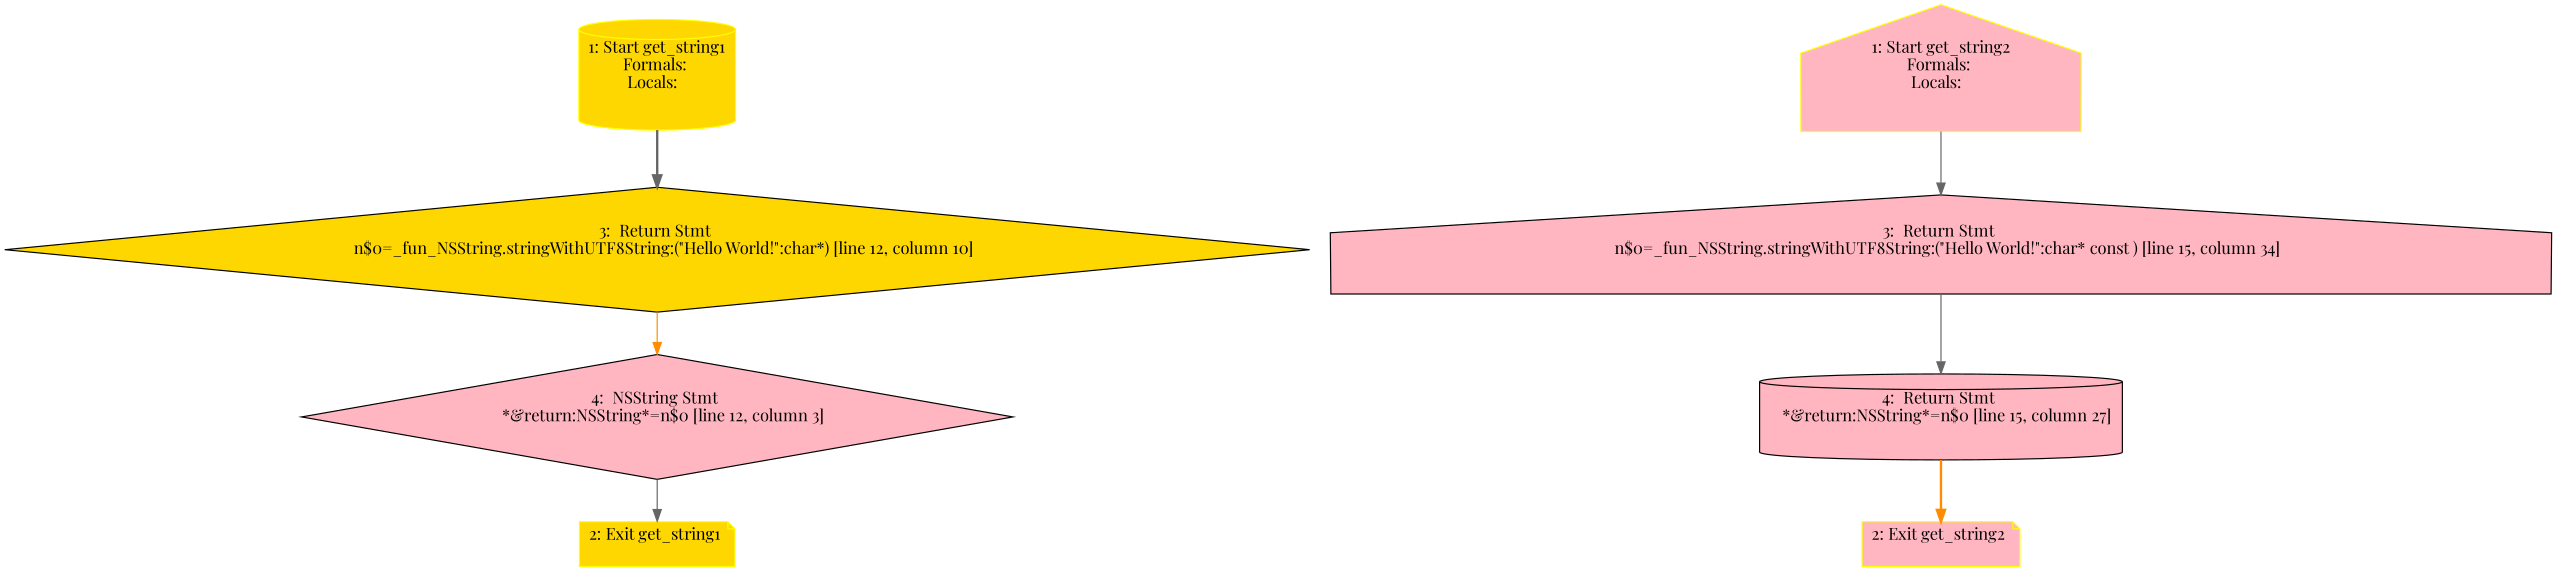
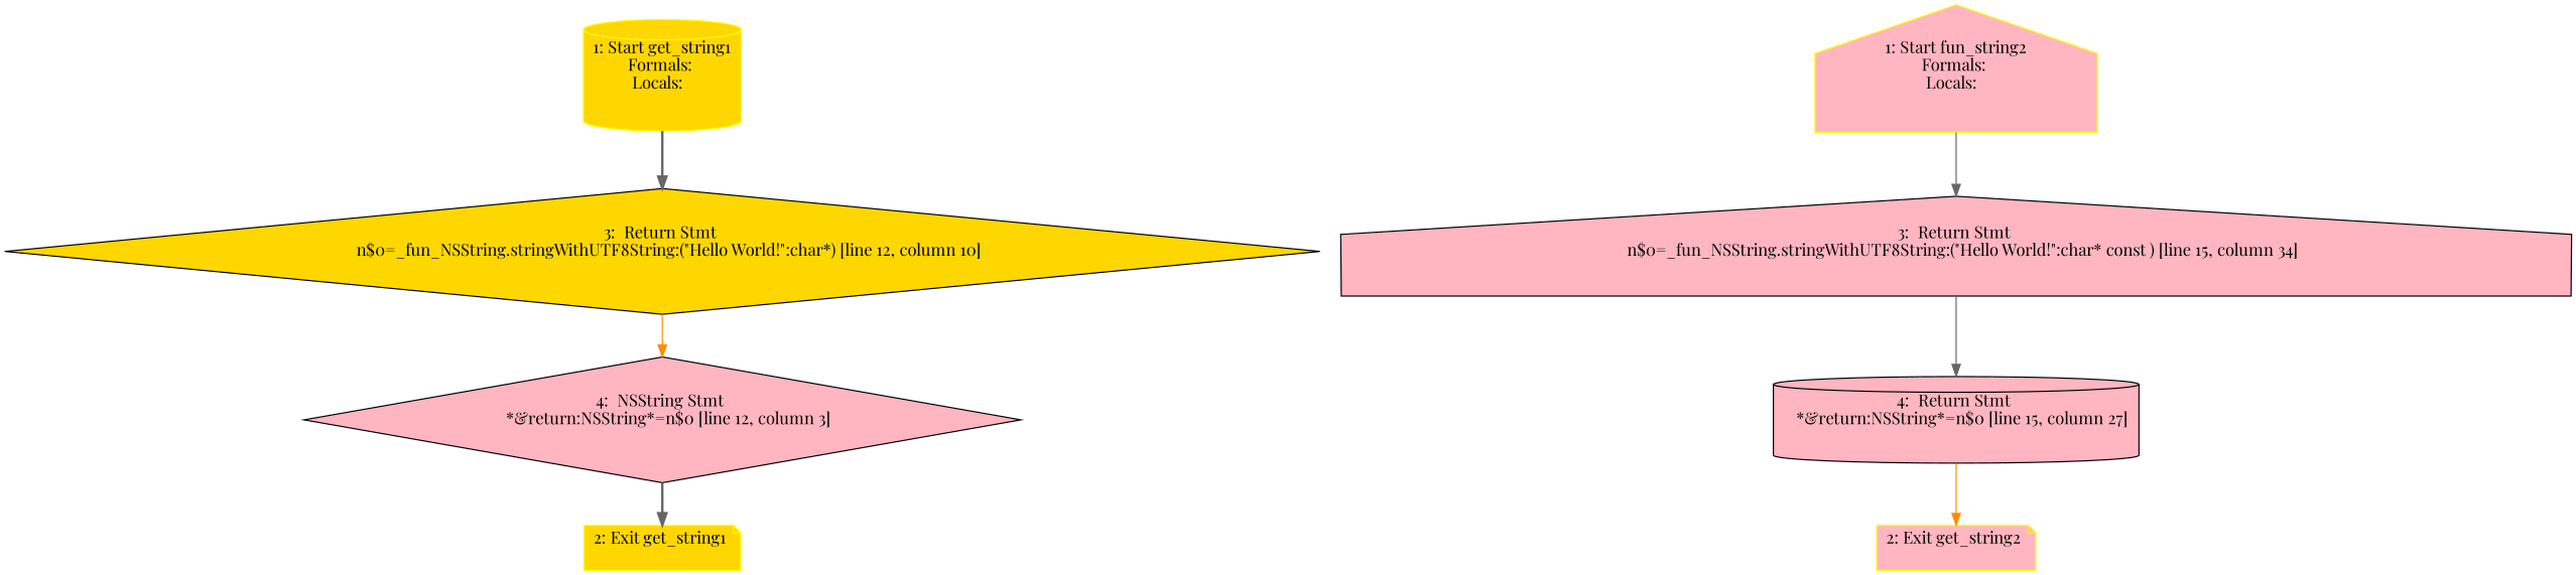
  digraph {
    fontname="Playfair Display"
    node [fillcolor=lightpink fontname="Playfair Display" shape=cylinder style=filled]
    edge [color=gray40 fontname="Playfair Display" style=solid]
    n1 [color=yellow fillcolor=gold label="1: Start get_string1\nFormals: \nLocals:  \n  "]
    n2 [fillcolor=gold label="3:  Return Stmt \n   n$0=_fun_NSString.stringWithUTF8String:(\"Hello World!\":char*) [line 12, column 10]\n " shape=diamond]
    n3 [label="4:  NSString Stmt \n   *&return:NSString*=n$0 [line 12, column 3]\n " shape=diamond]
    n4 [color=yellow fillcolor=gold label="2: Exit get_string1 \n  " shape=note]
-   n5 [color=yellow label="1: Start get_string2\nFormals: \nLocals:  \n  " shape=house]
+   n5 [color=yellow label="1: Start fun_string2\nFormals: \nLocals:  \n  " shape=house]
    n6 [label="3:  Return Stmt \n   n$0=_fun_NSString.stringWithUTF8String:(\"Hello World!\":char* const ) [line 15, column 34]\n " shape=house]
    n7 [label="4:  Return Stmt \n   *&return:NSString*=n$0 [line 15, column 27]\n "]
    n8 [color=yellow label="2: Exit get_string2 \n  " shape=note]
    n1 -> n2 [style=bold]
    n2 -> n3 [color=darkorange]
-   n3 -> n4
+   n3 -> n4 [style=bold]
    n5 -> n6
    n6 -> n7
-   n7 -> n8 [color=darkorange style=bold]
+   n7 -> n8 [color=darkorange]
  }
